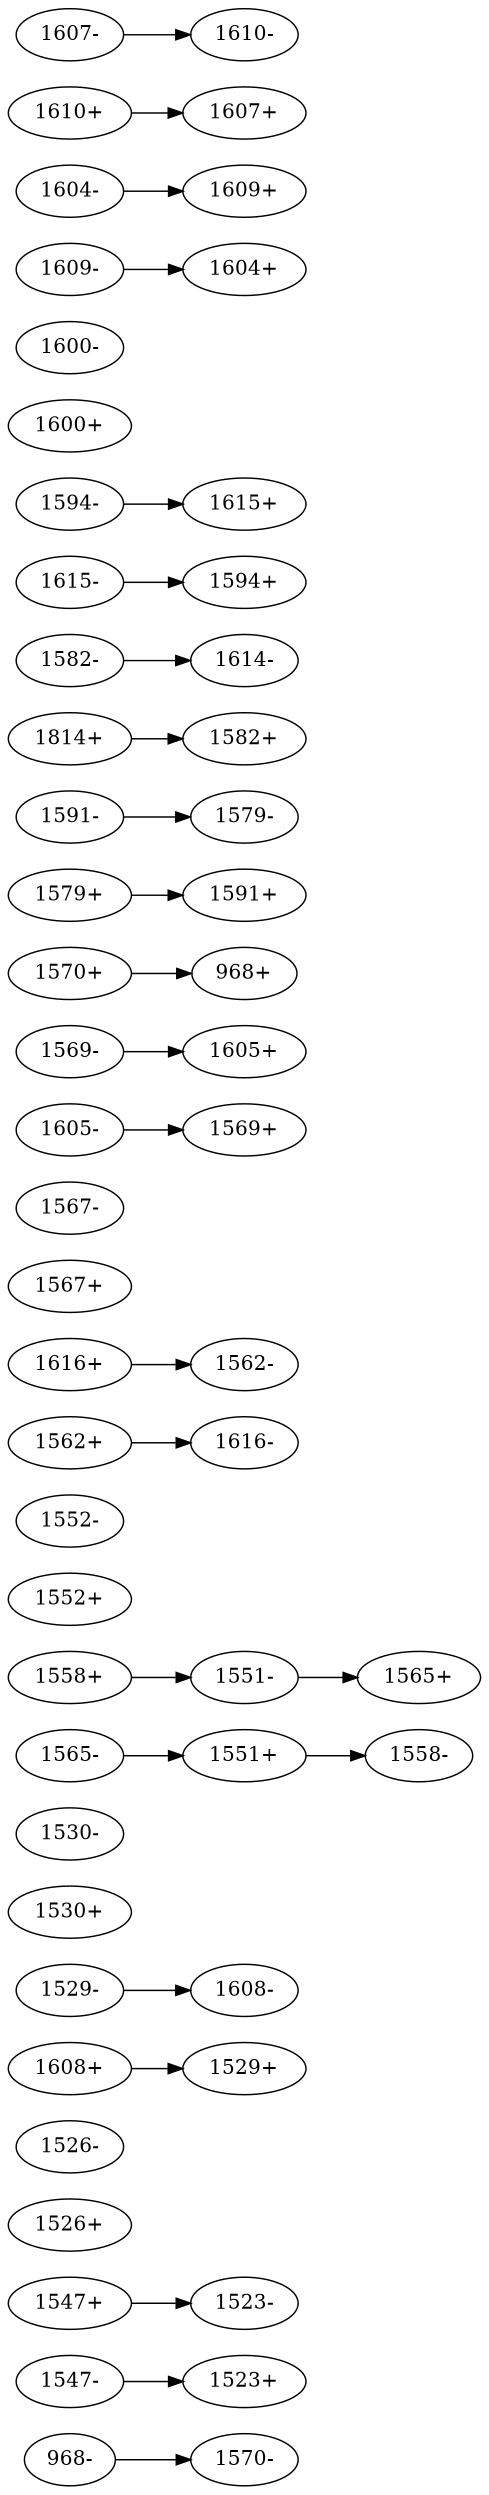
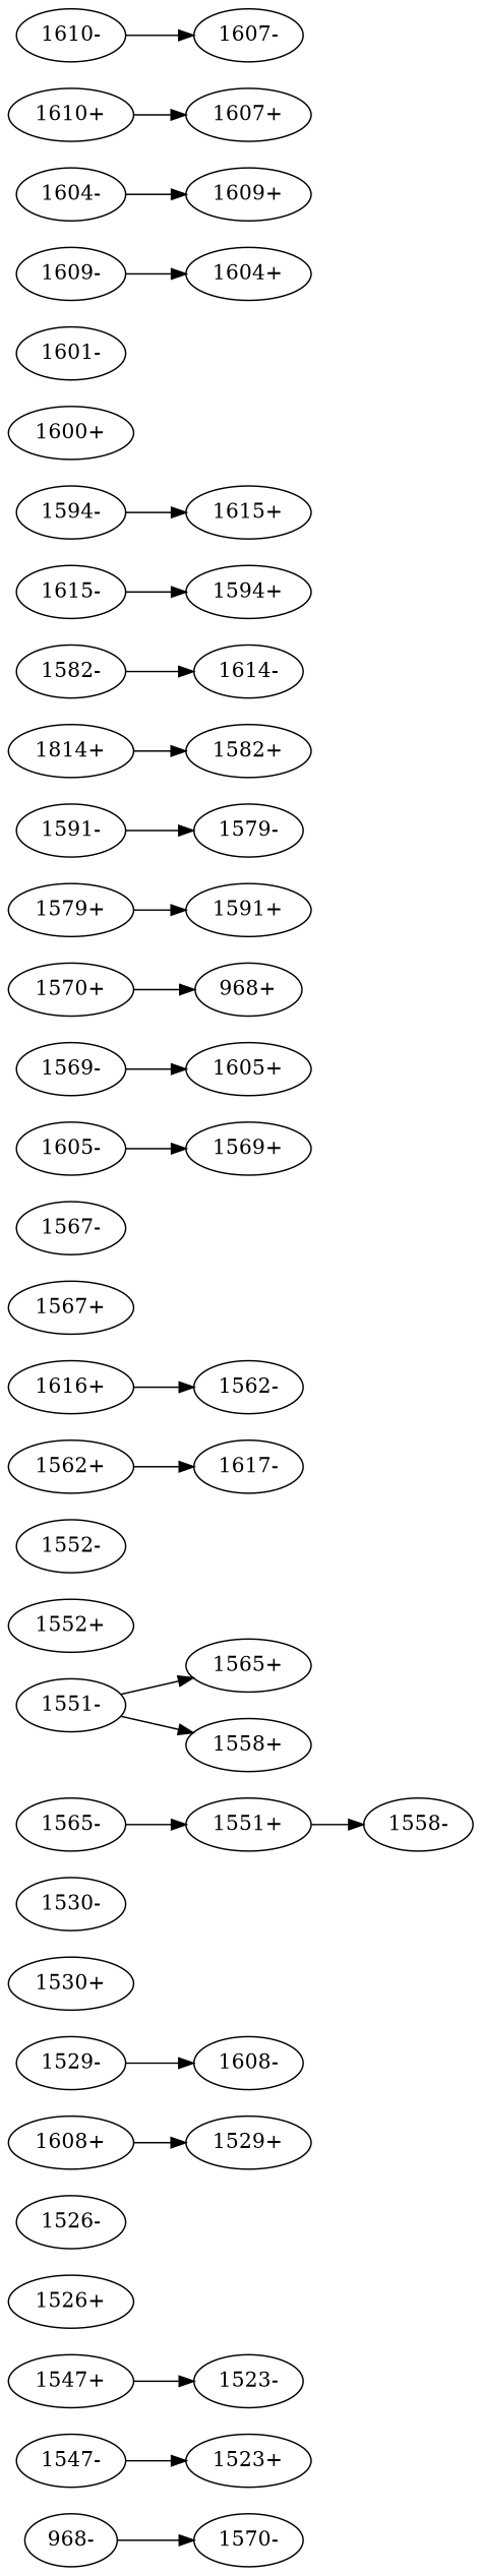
  digraph {
    k=22
    rankdir=LR
    node [l=1050]
    edge [d=99 e=2.6 n=34]
    "1570-"
    "968-" [l=1649]
    "1523+" [l=1703]
    "1523-" [l=1703]
    "1547+" [l=1657]
    "1526+" [l=1318]
    "1526-" [l=1318]
    "1529+" [l=1193]
    "1529-" [l=1193]
    "1608-" [l=7771]
    "1530+" [l=3970]
    "1530-" [l=3970]
    "1547-" [l=1657]
    "1551+" [l=8843]
    "1558-" [l=3372]
    "1551-" [l=8843]
    "1565+" [l=11452]
    "1552+" [l=1547]
    "1552-" [l=1547]
    "1558+" [l=3372]
    "1562+" [l=2099]
-   "1616-" [l=6109]
+   "1616-" [l=6109 label="1617-"]
    "1562-" [l=2099]
    "1565-" [l=11452]
    "1567+" [l=2964]
    "1567-" [l=2964]
    "1569+" [l=2440]
    "1569-" [l=2440]
    "1605+" [l=4150]
    "1570+"
    "968+" [l=1649]
    "1579+" [l=2648]
    "1591+" [l=2863]
    "1579-" [l=2648]
    "1582+" [l=3530]
    "1582-" [l=3530]
    "1614-" [l=11083]
    "1591-" [l=2863]
    "1594+" [l=1011]
    "1594-" [l=1011]
    "1615+" [l=6704]
    "1600+" [l=1714]
-   "1600-" [l=1714]
+   "1600-" [l=1714 label="1601-"]
    "1604+" [l=1887]
    "1604-" [l=1887]
    "1609+" [l=2111]
    "1605-" [l=4150]
    "1607+" [l=10006]
    "1607-" [l=10006]
    "1610-" [l=10952]
    "1608+" [l=7771]
    "1609-" [l=2111]
    "1610+" [l=10952]
    n54 [l=11083 label="1814+"]
    "1615-" [l=6704]
    "1616+" [l=6109]
    "968-" -> "1570-" [e=6.2 n=11]
    "1547+" -> "1523-" [d=-7 n=65]
    "1529-" -> "1608-" [d=47 e=2.7 n=59]
    "1547-" -> "1523+" [d=-7 n=65]
    "1551+" -> "1558-" [d=-172 e=3.1 n=44]
    "1551-" -> "1565+" [d=62 e=3.5]
-   "1558+" -> "1551-" [d=-172 e=3.1 n=44]
+   "1551-" -> "1558+" [d=-172 e=3.1 n=44]
    "1562+" -> "1616-" [d=-75 e=3.0 n=48]
    "1565-" -> "1551+" [d=62 e=3.5]
    "1569-" -> "1605+" [d=-15 e=4.2 n=24]
    "1570+" -> "968+" [e=6.2 n=11]
    "1579+" -> "1591+" [d=-2641 e=5.2 n=16]
    "1582-" -> "1614-" [d=69 e=3.5]
    "1591-" -> "1579-" [d=-2641 e=5.2 n=16]
    "1594-" -> "1615+" [d=30 n=63]
    "1604-" -> "1609+" [d=78 e=6.5 n=10]
    "1605-" -> "1569+" [d=-15 e=4.2 n=24]
-   "1607-" -> "1610-" [d=-7313 e=6.5 n=10]
+   "1610-" -> "1607-" [d=-7313 e=6.5 n=10]
    "1608+" -> "1529+" [d=47 e=2.7 n=59]
    "1609-" -> "1604+" [d=78 e=6.5 n=10]
    "1610+" -> "1607+" [d=-7313 e=6.5 n=10]
    n54 -> "1582+" [d=69 e=3.5]
    "1615-" -> "1594+" [d=30 n=63]
    "1616+" -> "1562-" [d=-75 e=3.0 n=48]
  }
